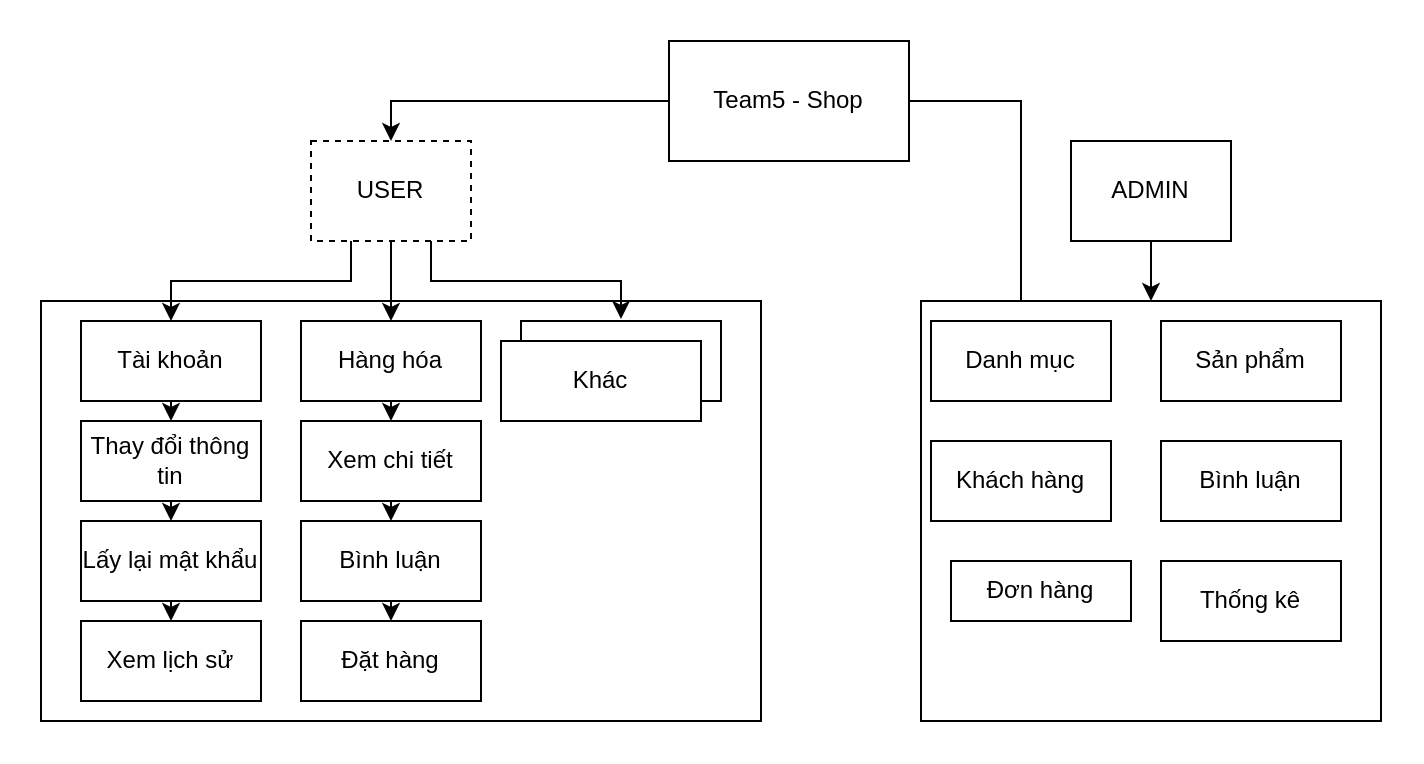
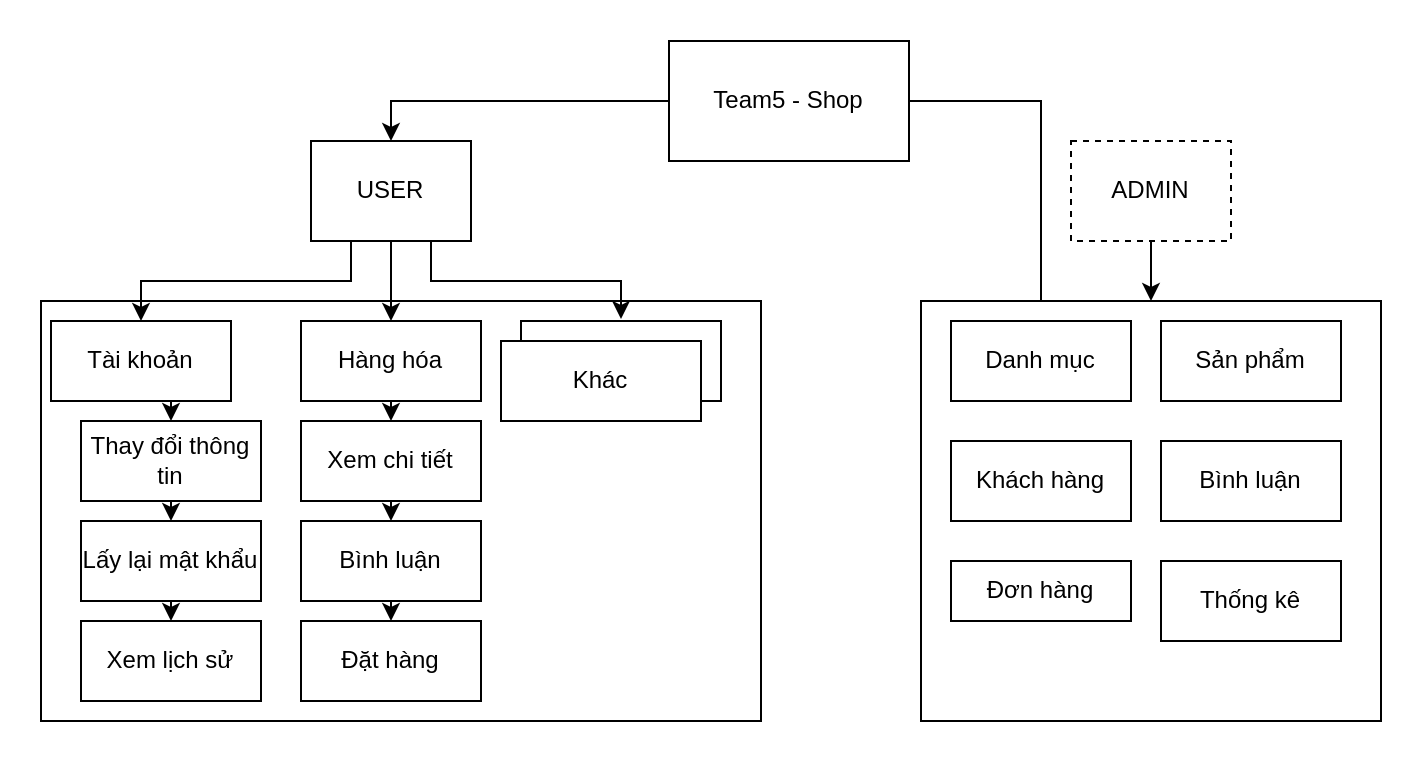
  <mxCell id="0" />
  <mxCell id="1" parent="0" />
  <mxCell id="2" value="" style="rounded=0;whiteSpace=wrap;html=1;" parent="1" vertex="1"><mxGeometry x="20" y="150" width="360" height="210" as="geometry" /></mxCell>
  <mxCell id="3" style="edgeStyle=orthogonalEdgeStyle;rounded=0;orthogonalLoop=1;jettySize=auto;html=1;exitX=0;exitY=0.5;exitDx=0;exitDy=0;entryX=0.5;entryY=0;entryDx=0;entryDy=0;" parent="1" source="5" target="9" edge="1"><mxGeometry relative="1" as="geometry" /></mxCell>
  <mxCell id="4" style="edgeStyle=orthogonalEdgeStyle;rounded=0;orthogonalLoop=1;jettySize=auto;html=1;exitX=1;exitY=0.5;exitDx=0;exitDy=0;" parent="1" source="5" target="27" edge="1"><mxGeometry relative="1" as="geometry" /></mxCell>
  <mxCell id="5" value="Team5 - Shop" style="rounded=0;whiteSpace=wrap;html=1;" parent="1" vertex="1"><mxGeometry x="334" y="20" width="120" height="60" as="geometry" /></mxCell>
  <mxCell id="6" style="edgeStyle=orthogonalEdgeStyle;rounded=0;orthogonalLoop=1;jettySize=auto;html=1;exitX=0.25;exitY=1;exitDx=0;exitDy=0;entryX=0.5;entryY=0;entryDx=0;entryDy=0;" parent="1" source="9" target="17" edge="1"><mxGeometry relative="1" as="geometry" /></mxCell>
  <mxCell id="7" style="edgeStyle=orthogonalEdgeStyle;rounded=0;orthogonalLoop=1;jettySize=auto;html=1;exitX=0.5;exitY=1;exitDx=0;exitDy=0;entryX=0.5;entryY=0;entryDx=0;entryDy=0;" parent="1" source="9" target="23" edge="1"><mxGeometry relative="1" as="geometry" /></mxCell>
  <mxCell id="8" style="edgeStyle=orthogonalEdgeStyle;rounded=0;orthogonalLoop=1;jettySize=auto;html=1;exitX=0.75;exitY=1;exitDx=0;exitDy=0;entryX=0.5;entryY=0;entryDx=0;entryDy=0;" edge="1" parent="1" source="9" target="26"><mxGeometry relative="1" as="geometry" /></mxCell>
- <mxCell id="9" value="USER" style="rounded=0;whiteSpace=wrap;html=1;dashed=1;" parent="1" vertex="1"><mxGeometry x="155" y="70" width="80" height="50" as="geometry" /></mxCell>
+ <mxCell id="9" value="USER" style="rounded=0;whiteSpace=wrap;html=1;" parent="1" vertex="1"><mxGeometry x="155" y="70" width="80" height="50" as="geometry" /></mxCell>
  <mxCell id="10" style="edgeStyle=orthogonalEdgeStyle;rounded=0;orthogonalLoop=1;jettySize=auto;html=1;exitX=0.5;exitY=1;exitDx=0;exitDy=0;entryX=0.5;entryY=0;entryDx=0;entryDy=0;" parent="1" source="11" target="20" edge="1"><mxGeometry relative="1" as="geometry" /></mxCell>
- <mxCell id="11" value="ADMIN" style="rounded=0;whiteSpace=wrap;html=1;" parent="1" vertex="1"><mxGeometry x="535" y="70" width="80" height="50" as="geometry" /></mxCell>
+ <mxCell id="11" value="ADMIN" style="rounded=0;whiteSpace=wrap;html=1;dashed=1;" parent="1" vertex="1"><mxGeometry x="535" y="70" width="80" height="50" as="geometry" /></mxCell>
  <mxCell id="12" style="edgeStyle=orthogonalEdgeStyle;rounded=0;orthogonalLoop=1;jettySize=auto;html=1;exitX=0.5;exitY=1;exitDx=0;exitDy=0;entryX=0.5;entryY=0;entryDx=0;entryDy=0;" parent="1" source="13" target="25" edge="1"><mxGeometry relative="1" as="geometry" /></mxCell>
  <mxCell id="13" value="Xem chi tiết" style="rounded=0;whiteSpace=wrap;html=1;" parent="1" vertex="1"><mxGeometry x="150" y="210" width="90" height="40" as="geometry" /></mxCell>
  <mxCell id="14" style="edgeStyle=orthogonalEdgeStyle;rounded=0;orthogonalLoop=1;jettySize=auto;html=1;exitX=0.5;exitY=1;exitDx=0;exitDy=0;entryX=0.5;entryY=0;entryDx=0;entryDy=0;" parent="1" source="15" target="19" edge="1"><mxGeometry relative="1" as="geometry" /></mxCell>
  <mxCell id="15" value="Thay đổi thông tin" style="rounded=0;whiteSpace=wrap;html=1;" parent="1" vertex="1"><mxGeometry x="40" y="210" width="90" height="40" as="geometry" /></mxCell>
  <mxCell id="16" style="edgeStyle=orthogonalEdgeStyle;rounded=0;orthogonalLoop=1;jettySize=auto;html=1;exitX=0.5;exitY=1;exitDx=0;exitDy=0;entryX=0.5;entryY=0;entryDx=0;entryDy=0;" parent="1" source="17" target="15" edge="1"><mxGeometry relative="1" as="geometry" /></mxCell>
- <mxCell id="17" value="Tài khoản" style="rounded=0;whiteSpace=wrap;html=1;" parent="1" vertex="1"><mxGeometry x="40" y="160" width="90" height="40" as="geometry" /></mxCell>
+ <mxCell id="17" value="Tài khoản" style="rounded=0;whiteSpace=wrap;html=1;" parent="1" vertex="1"><mxGeometry x="25" y="160" width="90" height="40" as="geometry" /></mxCell>
  <mxCell id="18" style="edgeStyle=orthogonalEdgeStyle;rounded=0;orthogonalLoop=1;jettySize=auto;html=1;exitX=0.5;exitY=1;exitDx=0;exitDy=0;entryX=0.5;entryY=0;entryDx=0;entryDy=0;" parent="1" source="19" target="34" edge="1"><mxGeometry relative="1" as="geometry" /></mxCell>
  <mxCell id="19" value="Lấy lại mật khẩu" style="rounded=0;whiteSpace=wrap;html=1;" parent="1" vertex="1"><mxGeometry x="40" y="260" width="90" height="40" as="geometry" /></mxCell>
  <mxCell id="20" value="" style="rounded=0;whiteSpace=wrap;html=1;" parent="1" vertex="1"><mxGeometry x="460" y="150" width="230" height="210" as="geometry" /></mxCell>
  <mxCell id="21" style="edgeStyle=orthogonalEdgeStyle;rounded=0;orthogonalLoop=1;jettySize=auto;html=1;exitX=0.5;exitY=1;exitDx=0;exitDy=0;" parent="1" source="13" target="13" edge="1"><mxGeometry relative="1" as="geometry" /></mxCell>
  <mxCell id="22" style="edgeStyle=orthogonalEdgeStyle;rounded=0;orthogonalLoop=1;jettySize=auto;html=1;exitX=0.5;exitY=1;exitDx=0;exitDy=0;entryX=0.5;entryY=0;entryDx=0;entryDy=0;" parent="1" source="23" target="13" edge="1"><mxGeometry relative="1" as="geometry" /></mxCell>
  <mxCell id="23" value="Hàng hóa" style="rounded=0;whiteSpace=wrap;html=1;" parent="1" vertex="1"><mxGeometry x="150" y="160" width="90" height="40" as="geometry" /></mxCell>
  <mxCell id="24" style="edgeStyle=orthogonalEdgeStyle;rounded=0;orthogonalLoop=1;jettySize=auto;html=1;exitX=0.5;exitY=1;exitDx=0;exitDy=0;entryX=0.5;entryY=0;entryDx=0;entryDy=0;" parent="1" source="25" target="33" edge="1"><mxGeometry relative="1" as="geometry" /></mxCell>
  <mxCell id="25" value="Bình luận" style="rounded=0;whiteSpace=wrap;html=1;" parent="1" vertex="1"><mxGeometry x="150" y="260" width="90" height="40" as="geometry" /></mxCell>
  <mxCell id="26" value="Khác" style="rounded=0;whiteSpace=wrap;html=1;strokeWidth=1;perimeterSpacing=1;" parent="1" vertex="1"><mxGeometry x="260" y="160" width="100" height="40" as="geometry" /></mxCell>
- <mxCell id="27" value="Danh mục" style="rounded=0;whiteSpace=wrap;html=1;" parent="1" vertex="1"><mxGeometry x="465" y="160" width="90" height="40" as="geometry" /></mxCell>
+ <mxCell id="27" value="Danh mục" style="rounded=0;whiteSpace=wrap;html=1;" parent="1" vertex="1"><mxGeometry x="475" y="160" width="90" height="40" as="geometry" /></mxCell>
  <mxCell id="28" value="Sản phẩm" style="rounded=0;whiteSpace=wrap;html=1;" parent="1" vertex="1"><mxGeometry x="580" y="160" width="90" height="40" as="geometry" /></mxCell>
- <mxCell id="29" value="Khách hàng" style="rounded=0;whiteSpace=wrap;html=1;" parent="1" vertex="1"><mxGeometry x="465" y="220" width="90" height="40" as="geometry" /></mxCell>
+ <mxCell id="29" value="Khách hàng" style="rounded=0;whiteSpace=wrap;html=1;" parent="1" vertex="1"><mxGeometry x="475" y="220" width="90" height="40" as="geometry" /></mxCell>
  <mxCell id="30" value="Bình luận" style="rounded=0;whiteSpace=wrap;html=1;" parent="1" vertex="1"><mxGeometry x="580" y="220" width="90" height="40" as="geometry" /></mxCell>
  <mxCell id="31" value="Thống kê" style="rounded=0;whiteSpace=wrap;html=1;" parent="1" vertex="1"><mxGeometry x="580" y="280" width="90" height="40" as="geometry" /></mxCell>
  <mxCell id="32" value="Đơn hàng" style="rounded=0;whiteSpace=wrap;html=1;" parent="1" vertex="1"><mxGeometry x="475" y="280" width="90" height="30" as="geometry" /></mxCell>
  <mxCell id="33" value="Đặt hàng" style="rounded=0;whiteSpace=wrap;html=1;" parent="1" vertex="1"><mxGeometry x="150" y="310" width="90" height="40" as="geometry" /></mxCell>
  <mxCell id="34" value="Xem lịch sử" style="rounded=0;whiteSpace=wrap;html=1;" parent="1" vertex="1"><mxGeometry x="40" y="310" width="90" height="40" as="geometry" /></mxCell>
  <mxCell id="35" value="Khác" style="rounded=0;whiteSpace=wrap;html=1;strokeWidth=1;perimeterSpacing=1;" vertex="1" parent="1"><mxGeometry x="250" y="170" width="100" height="40" as="geometry" /></mxCell>
